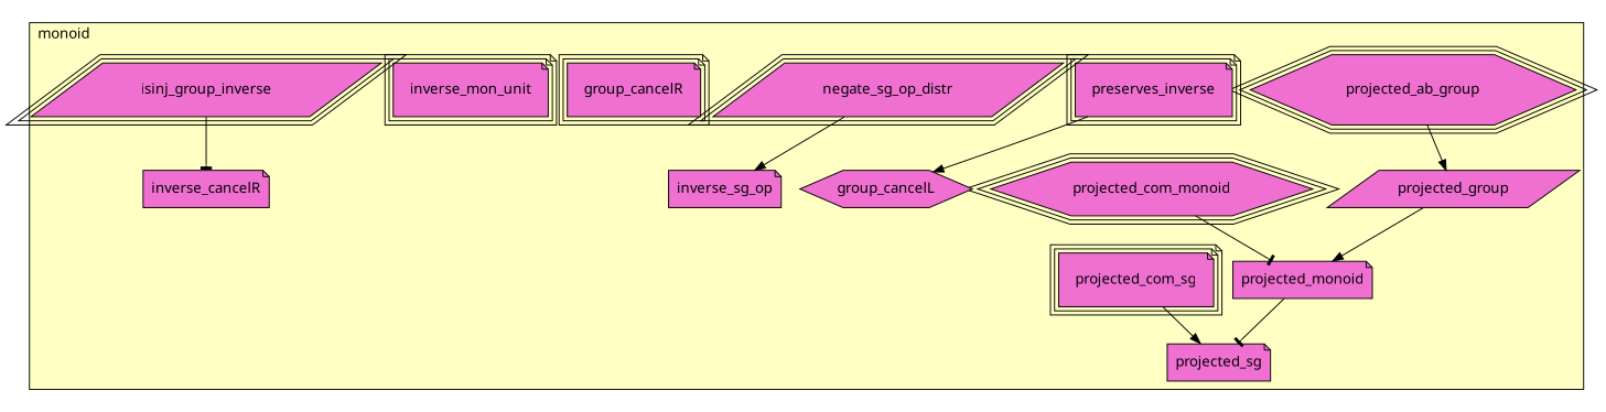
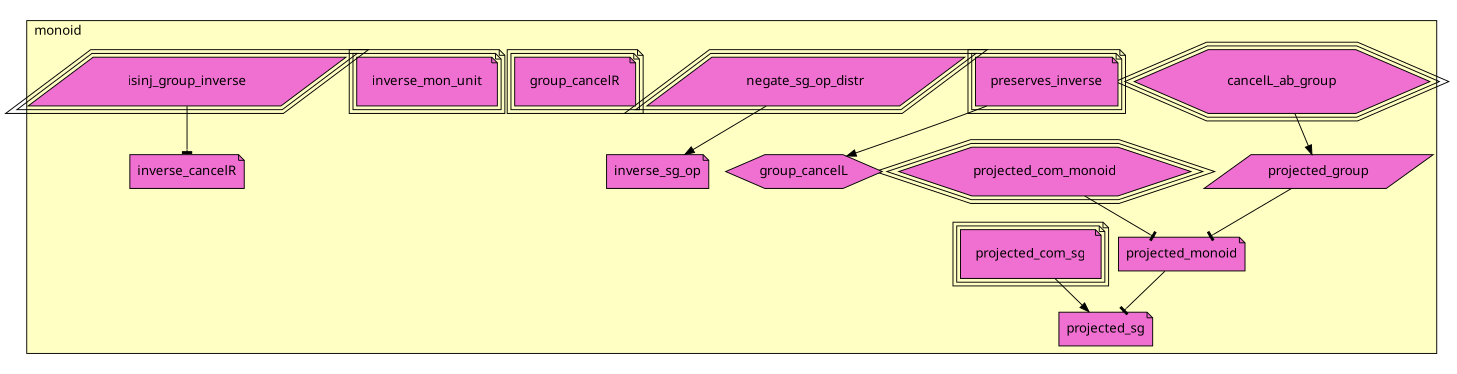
  digraph {
    fontname="Noto Sans"
    node [fillcolor="#F070D1" fontname="Noto Sans" peripheries=3 shape=note style=filled]
    edge [arrowhead=normal fontname="Noto Sans"]
-   n1 [label=projected_ab_group shape=hexagon]
+   n1 [label=cancelL_ab_group shape=hexagon]
    n2 [label=projected_group shape=parallelogram peripheries=""]
    n3 [label=projected_com_monoid shape=hexagon]
    n4 [label=projected_monoid peripheries=""]
    n5 [label=projected_com_sg]
    n6 [label=projected_sg peripheries=""]
    n7 [label=preserves_inverse]
    n8 [label=negate_sg_op_distr shape=parallelogram]
    n9 [label=inverse_sg_op peripheries=""]
    n10 [label=group_cancelR]
    n11 [label=group_cancelL shape=hexagon peripheries=""]
    n12 [label=inverse_mon_unit]
    n13 [label=isinj_group_inverse shape=parallelogram]
    n14 [label=inverse_cancelR peripheries=""]
    subgraph cluster_1 {
      fillcolor="#FFFFC3"
      label=monoid
      labeljust=l
      style=filled
      n1
      n2
      n3
      n4
      n5
      n6
      n7
      n8
      n9
      n10
      n11
      n12
      n13
      n14
    }
    n1 -> n2
-   n2 -> n4
+   n2 -> n4 [arrowhead=tee]
    n3 -> n4 [arrowhead=tee]
    n4 -> n6 [arrowhead=tee]
    n5 -> n6
    n7 -> n11
    n8 -> n9
    n13 -> n14 [arrowhead=tee]
  }
